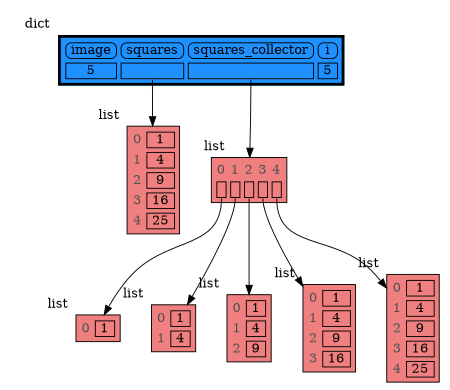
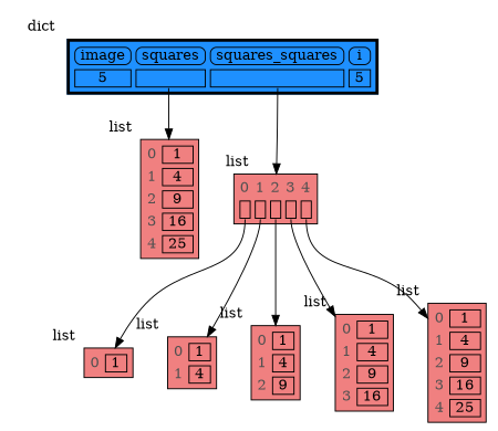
  digraph {
    node [shape=plaintext xlabel=list]
    edge [style=solid headport=table]
    n1 [label=< <TABLE BORDER="1" CELLBORDER="1" CELLSPACING="5" CELLPADDING="0" BGCOLOR="lightcoral" PORT="table">     <TR><TD BORDER="0"><font color="#505050">0</font></TD><TD BORDER="1"> 1 </TD></TR>     <TR><TD BORDER="0"><font color="#505050">1</font></TD><TD BORDER="1"> 4 </TD></TR>     <TR><TD BORDER="0"><font color="#505050">2</font></TD><TD BORDER="1"> 9 </TD></TR>     <TR><TD BORDER="0"><font color="#505050">3</font></TD><TD BORDER="1"> 16 </TD></TR>     <TR><TD BORDER="0"><font color="#505050">4</font></TD><TD BORDER="1"> 25 </TD></TR> </TABLE> >]
    n2 [label=< <TABLE BORDER="1" CELLBORDER="1" CELLSPACING="5" CELLPADDING="0" BGCOLOR="lightcoral" PORT="table">     <TR><TD BORDER="0"><font color="#505050">0</font></TD><TD BORDER="0"><font color="#505050">1</font></TD><TD BORDER="0"><font color="#505050">2</font></TD><TD BORDER="0"><font color="#505050">3</font></TD><TD BORDER="0"><font color="#505050">4</font></TD></TR>     <TR><TD BORDER="1" PORT="ref0"> </TD><TD BORDER="1" PORT="ref1"> </TD><TD BORDER="1" PORT="ref2"> </TD><TD BORDER="1" PORT="ref3"> </TD><TD BORDER="1" PORT="ref4"> </TD></TR> </TABLE> >]
    n3 [label=< <TABLE BORDER="1" CELLBORDER="1" CELLSPACING="5" CELLPADDING="0" BGCOLOR="lightcoral" PORT="table">     <TR><TD BORDER="0"><font color="#505050">0</font></TD><TD BORDER="1"> 1 </TD></TR> </TABLE> >]
    n4 [label=< <TABLE BORDER="1" CELLBORDER="1" CELLSPACING="5" CELLPADDING="0" BGCOLOR="lightcoral" PORT="table">     <TR><TD BORDER="0"><font color="#505050">0</font></TD><TD BORDER="1"> 1 </TD></TR>     <TR><TD BORDER="0"><font color="#505050">1</font></TD><TD BORDER="1"> 4 </TD></TR> </TABLE> >]
    n5 [label=< <TABLE BORDER="1" CELLBORDER="1" CELLSPACING="5" CELLPADDING="0" BGCOLOR="lightcoral" PORT="table">     <TR><TD BORDER="0"><font color="#505050">0</font></TD><TD BORDER="1"> 1 </TD></TR>     <TR><TD BORDER="0"><font color="#505050">1</font></TD><TD BORDER="1"> 4 </TD></TR>     <TR><TD BORDER="0"><font color="#505050">2</font></TD><TD BORDER="1"> 9 </TD></TR> </TABLE> >]
    n6 [label=< <TABLE BORDER="1" CELLBORDER="1" CELLSPACING="5" CELLPADDING="0" BGCOLOR="lightcoral" PORT="table">     <TR><TD BORDER="0"><font color="#505050">0</font></TD><TD BORDER="1"> 1 </TD></TR>     <TR><TD BORDER="0"><font color="#505050">1</font></TD><TD BORDER="1"> 4 </TD></TR>     <TR><TD BORDER="0"><font color="#505050">2</font></TD><TD BORDER="1"> 9 </TD></TR>     <TR><TD BORDER="0"><font color="#505050">3</font></TD><TD BORDER="1"> 16 </TD></TR> </TABLE> >]
    n7 [label=< <TABLE BORDER="1" CELLBORDER="1" CELLSPACING="5" CELLPADDING="0" BGCOLOR="lightcoral" PORT="table">     <TR><TD BORDER="0"><font color="#505050">0</font></TD><TD BORDER="1"> 1 </TD></TR>     <TR><TD BORDER="0"><font color="#505050">1</font></TD><TD BORDER="1"> 4 </TD></TR>     <TR><TD BORDER="0"><font color="#505050">2</font></TD><TD BORDER="1"> 9 </TD></TR>     <TR><TD BORDER="0"><font color="#505050">3</font></TD><TD BORDER="1"> 16 </TD></TR>     <TR><TD BORDER="0"><font color="#505050">4</font></TD><TD BORDER="1"> 25 </TD></TR> </TABLE> >]
-   n8 [label=< <TABLE BORDER="3" CELLBORDER="1" CELLSPACING="5" CELLPADDING="0" BGCOLOR="dodgerblue1" PORT="table">     <TR><TD BORDER="1" STYLE="ROUNDED"> image </TD><TD BORDER="1" STYLE="ROUNDED"> squares </TD><TD BORDER="1" STYLE="ROUNDED"> squares_collector </TD><TD BORDER="1" STYLE="ROUNDED"> i </TD></TR>     <TR><TD BORDER="1"> 5 </TD><TD BORDER="1" PORT="ref0"> </TD><TD BORDER="1" PORT="ref1"> </TD><TD BORDER="1"> 5 </TD></TR> </TABLE> > xlabel=dict]
+   n8 [label=< <TABLE BORDER="3" CELLBORDER="1" CELLSPACING="5" CELLPADDING="0" BGCOLOR="dodgerblue1" PORT="table">     <TR><TD BORDER="1" STYLE="ROUNDED"> image </TD><TD BORDER="1" STYLE="ROUNDED"> squares </TD><TD BORDER="1" STYLE="ROUNDED"> squares_squares </TD><TD BORDER="1" STYLE="ROUNDED"> i </TD></TR>     <TR><TD BORDER="1"> 5 </TD><TD BORDER="1" PORT="ref0"> </TD><TD BORDER="1" PORT="ref1"> </TD><TD BORDER="1"> 5 </TD></TR> </TABLE> > xlabel=dict]
    subgraph sub_1 {
      rank=same
      n1
      n2
    }
    subgraph sub_2 {
      rank=same
      n3
      n4
      n5
      n6
      n7
    }
    n1 -> n2 [style=invis weight=10 headport=""]
    n2 -> n3 [tailport=ref0]
    n2 -> n4 [tailport=ref1]
    n2 -> n5 [tailport=ref2]
    n2 -> n6 [tailport=ref3]
    n2 -> n7 [tailport=ref4]
    n3 -> n4 [style=invis weight=10 headport=""]
    n4 -> n5 [style=invis weight=10 headport=""]
    n5 -> n6 [style=invis weight=10 headport=""]
    n6 -> n7 [style=invis weight=10 headport=""]
    n8 -> n1 [tailport=ref0]
    n8 -> n2 [tailport=ref1]
  }
